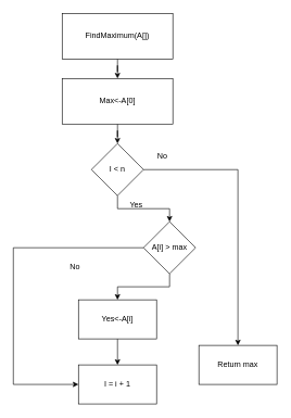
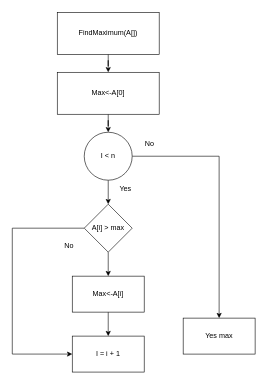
  <mxCell id="0" />
  <mxCell id="1" parent="0" />
  <mxCell id="2" value="" style="edgeStyle=orthogonalEdgeStyle;rounded=0;orthogonalLoop=1;jettySize=auto;html=1;" edge="1" parent="1" source="3" target="5"><mxGeometry relative="1" as="geometry" /></mxCell>
  <mxCell id="3" value="FindMaximum(A[])" style="rounded=0;whiteSpace=wrap;html=1;" vertex="1" parent="1"><mxGeometry x="95" y="20" width="170" height="70" as="geometry" /></mxCell>
  <mxCell id="4" value="" style="edgeStyle=orthogonalEdgeStyle;rounded=0;orthogonalLoop=1;jettySize=auto;html=1;" edge="1" parent="1" source="5" target="8"><mxGeometry relative="1" as="geometry" /></mxCell>
  <mxCell id="5" value="Max&amp;lt;-A[0]" style="rounded=0;whiteSpace=wrap;html=1;" vertex="1" parent="1"><mxGeometry x="95" y="120" width="170" height="70" as="geometry" /></mxCell>
  <mxCell id="6" value="" style="edgeStyle=orthogonalEdgeStyle;rounded=0;orthogonalLoop=1;jettySize=auto;html=1;entryX=0.5;entryY=0;entryDx=0;entryDy=0;" edge="1" parent="1" source="8" target="15"><mxGeometry relative="1" as="geometry"><mxPoint x="300" y="260" as="targetPoint" /></mxGeometry></mxCell>
  <mxCell id="7" value="" style="edgeStyle=orthogonalEdgeStyle;rounded=0;orthogonalLoop=1;jettySize=auto;html=1;" edge="1" parent="1" source="8" target="11"><mxGeometry relative="1" as="geometry" /></mxCell>
- <mxCell id="8" value="I &amp;lt; n" style="rhombus;whiteSpace=wrap;html=1;" vertex="1" parent="1"><mxGeometry x="140" y="220" width="80" height="80" as="geometry" /></mxCell>
+ <mxCell id="8" value="I &amp;lt; n" style="ellipse;whiteSpace=wrap;html=1;" vertex="1" parent="1"><mxGeometry x="140" y="220" width="80" height="80" as="geometry" /></mxCell>
  <mxCell id="9" value="" style="edgeStyle=orthogonalEdgeStyle;rounded=0;orthogonalLoop=1;jettySize=auto;html=1;" edge="1" parent="1" source="11" target="13"><mxGeometry relative="1" as="geometry" /></mxCell>
  <mxCell id="10" value="" style="edgeStyle=orthogonalEdgeStyle;rounded=0;orthogonalLoop=1;jettySize=auto;html=1;entryX=0;entryY=0.5;entryDx=0;entryDy=0;" edge="1" parent="1" source="11" target="14"><mxGeometry relative="1" as="geometry"><mxPoint x="20" y="600" as="targetPoint" /><Array as="points"><mxPoint x="20" y="380" /><mxPoint x="20" y="590" /></Array></mxGeometry></mxCell>
- <mxCell id="11" value="A[i] &amp;gt; max" style="rhombus;whiteSpace=wrap;html=1;" vertex="1" parent="1"><mxGeometry x="220" y="340" width="80" height="80" as="geometry" /></mxCell>
+ <mxCell id="11" value="A[i] &amp;gt; max" style="rhombus;whiteSpace=wrap;html=1;" vertex="1" parent="1"><mxGeometry x="140" y="340" width="80" height="80" as="geometry" /></mxCell>
  <mxCell id="12" value="" style="edgeStyle=orthogonalEdgeStyle;rounded=0;orthogonalLoop=1;jettySize=auto;html=1;" edge="1" parent="1" source="13" target="14"><mxGeometry relative="1" as="geometry" /></mxCell>
- <mxCell id="13" value="Yes&amp;lt;-A[i]" style="rounded=0;whiteSpace=wrap;html=1;" vertex="1" parent="1"><mxGeometry x="120" y="460" width="120" height="60" as="geometry" /></mxCell>
+ <mxCell id="13" value="Max&amp;lt;-A[i]" style="rounded=0;whiteSpace=wrap;html=1;" vertex="1" parent="1"><mxGeometry x="120" y="460" width="120" height="60" as="geometry" /></mxCell>
  <mxCell id="14" value="I = i + 1" style="rounded=0;whiteSpace=wrap;html=1;" vertex="1" parent="1"><mxGeometry x="120" y="560" width="120" height="60" as="geometry" /></mxCell>
- <mxCell id="15" value="Return max" style="rounded=0;whiteSpace=wrap;html=1;" vertex="1" parent="1"><mxGeometry x="305" y="530" width="120" height="60" as="geometry" /></mxCell>
+ <mxCell id="15" value="Yes max" style="rounded=0;whiteSpace=wrap;html=1;" vertex="1" parent="1"><mxGeometry x="305" y="530" width="120" height="60" as="geometry" /></mxCell>
  <mxCell id="16" value="No" style="text;html=1;strokeColor=none;fillColor=none;align=center;verticalAlign=middle;whiteSpace=wrap;rounded=0;" vertex="1" parent="1"><mxGeometry x="229" y="230" width="40" height="20" as="geometry" /></mxCell>
  <mxCell id="17" value="Yes" style="text;html=1;strokeColor=none;fillColor=none;align=center;verticalAlign=middle;whiteSpace=wrap;rounded=0;" vertex="1" parent="1"><mxGeometry x="189" y="310" width="40" height="10" as="geometry" /></mxCell>
  <mxCell id="18" value="No" style="text;html=1;strokeColor=none;fillColor=none;align=center;verticalAlign=middle;whiteSpace=wrap;rounded=0;" vertex="1" parent="1"><mxGeometry x="95" y="400" width="40" height="20" as="geometry" /></mxCell>
